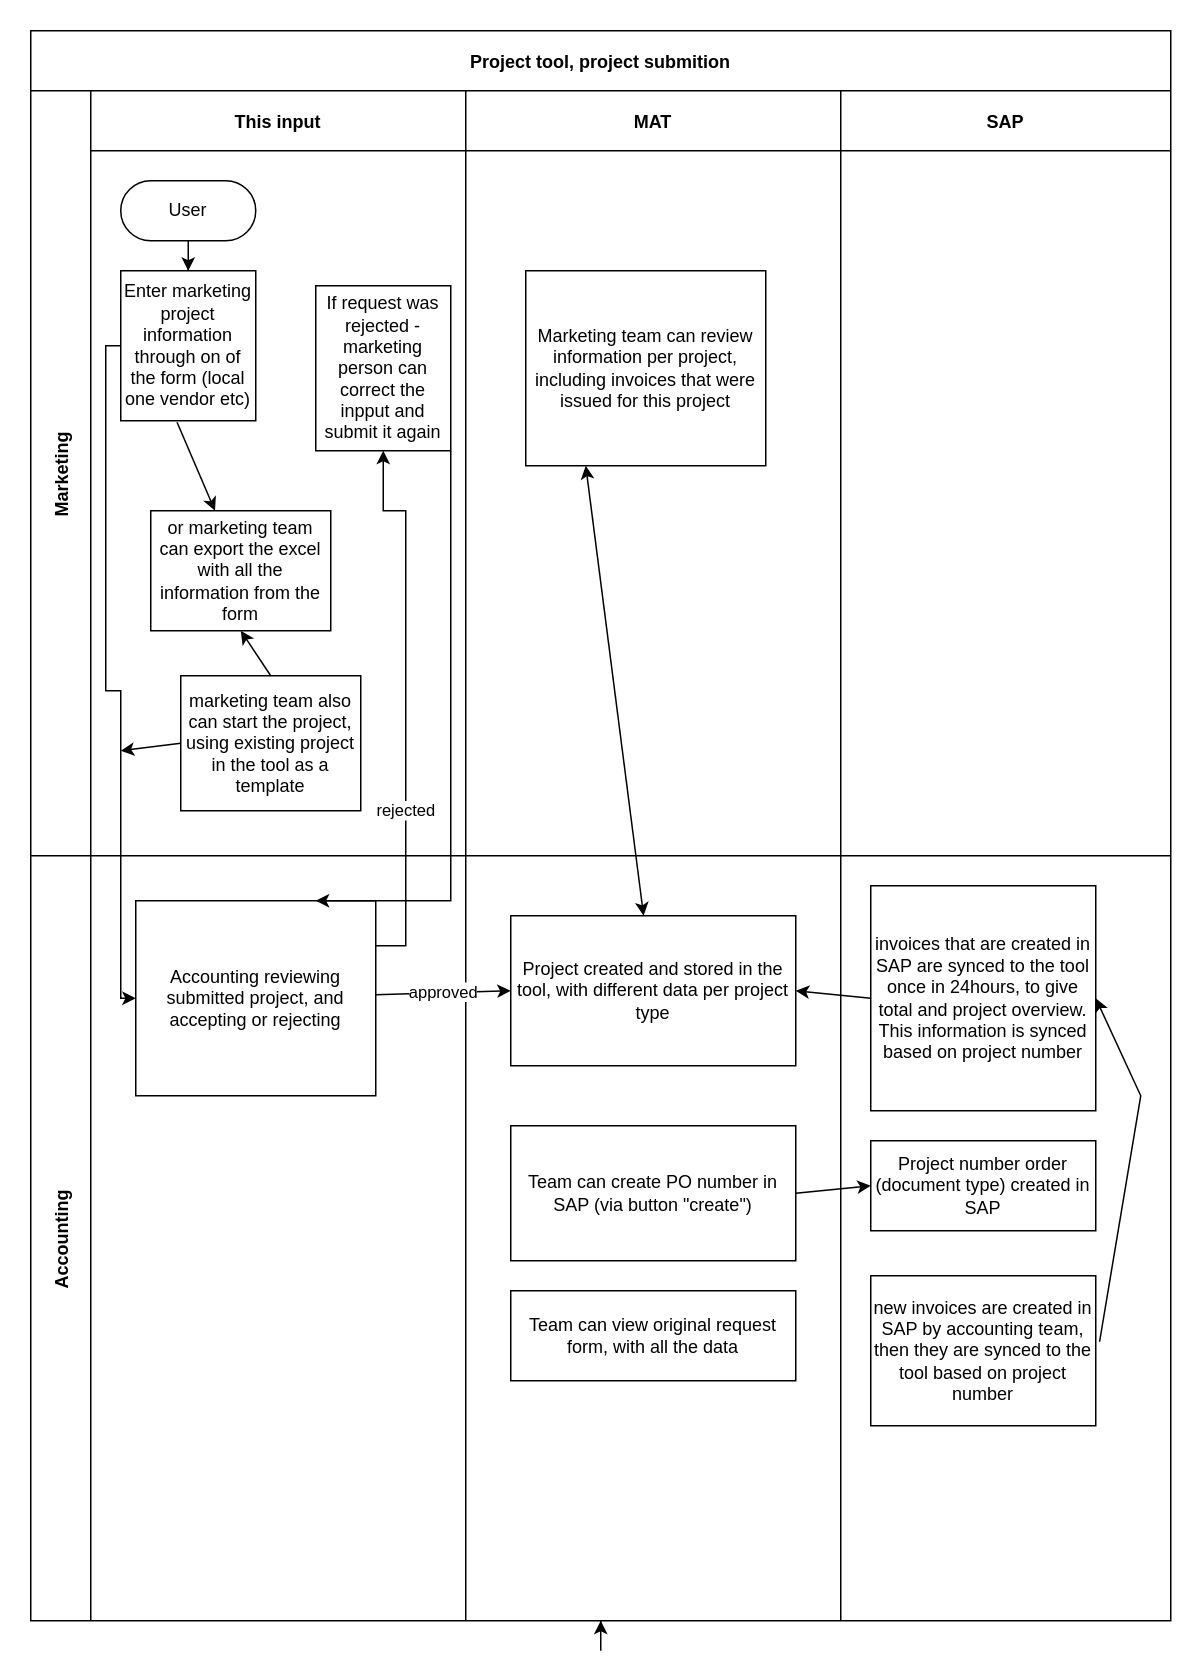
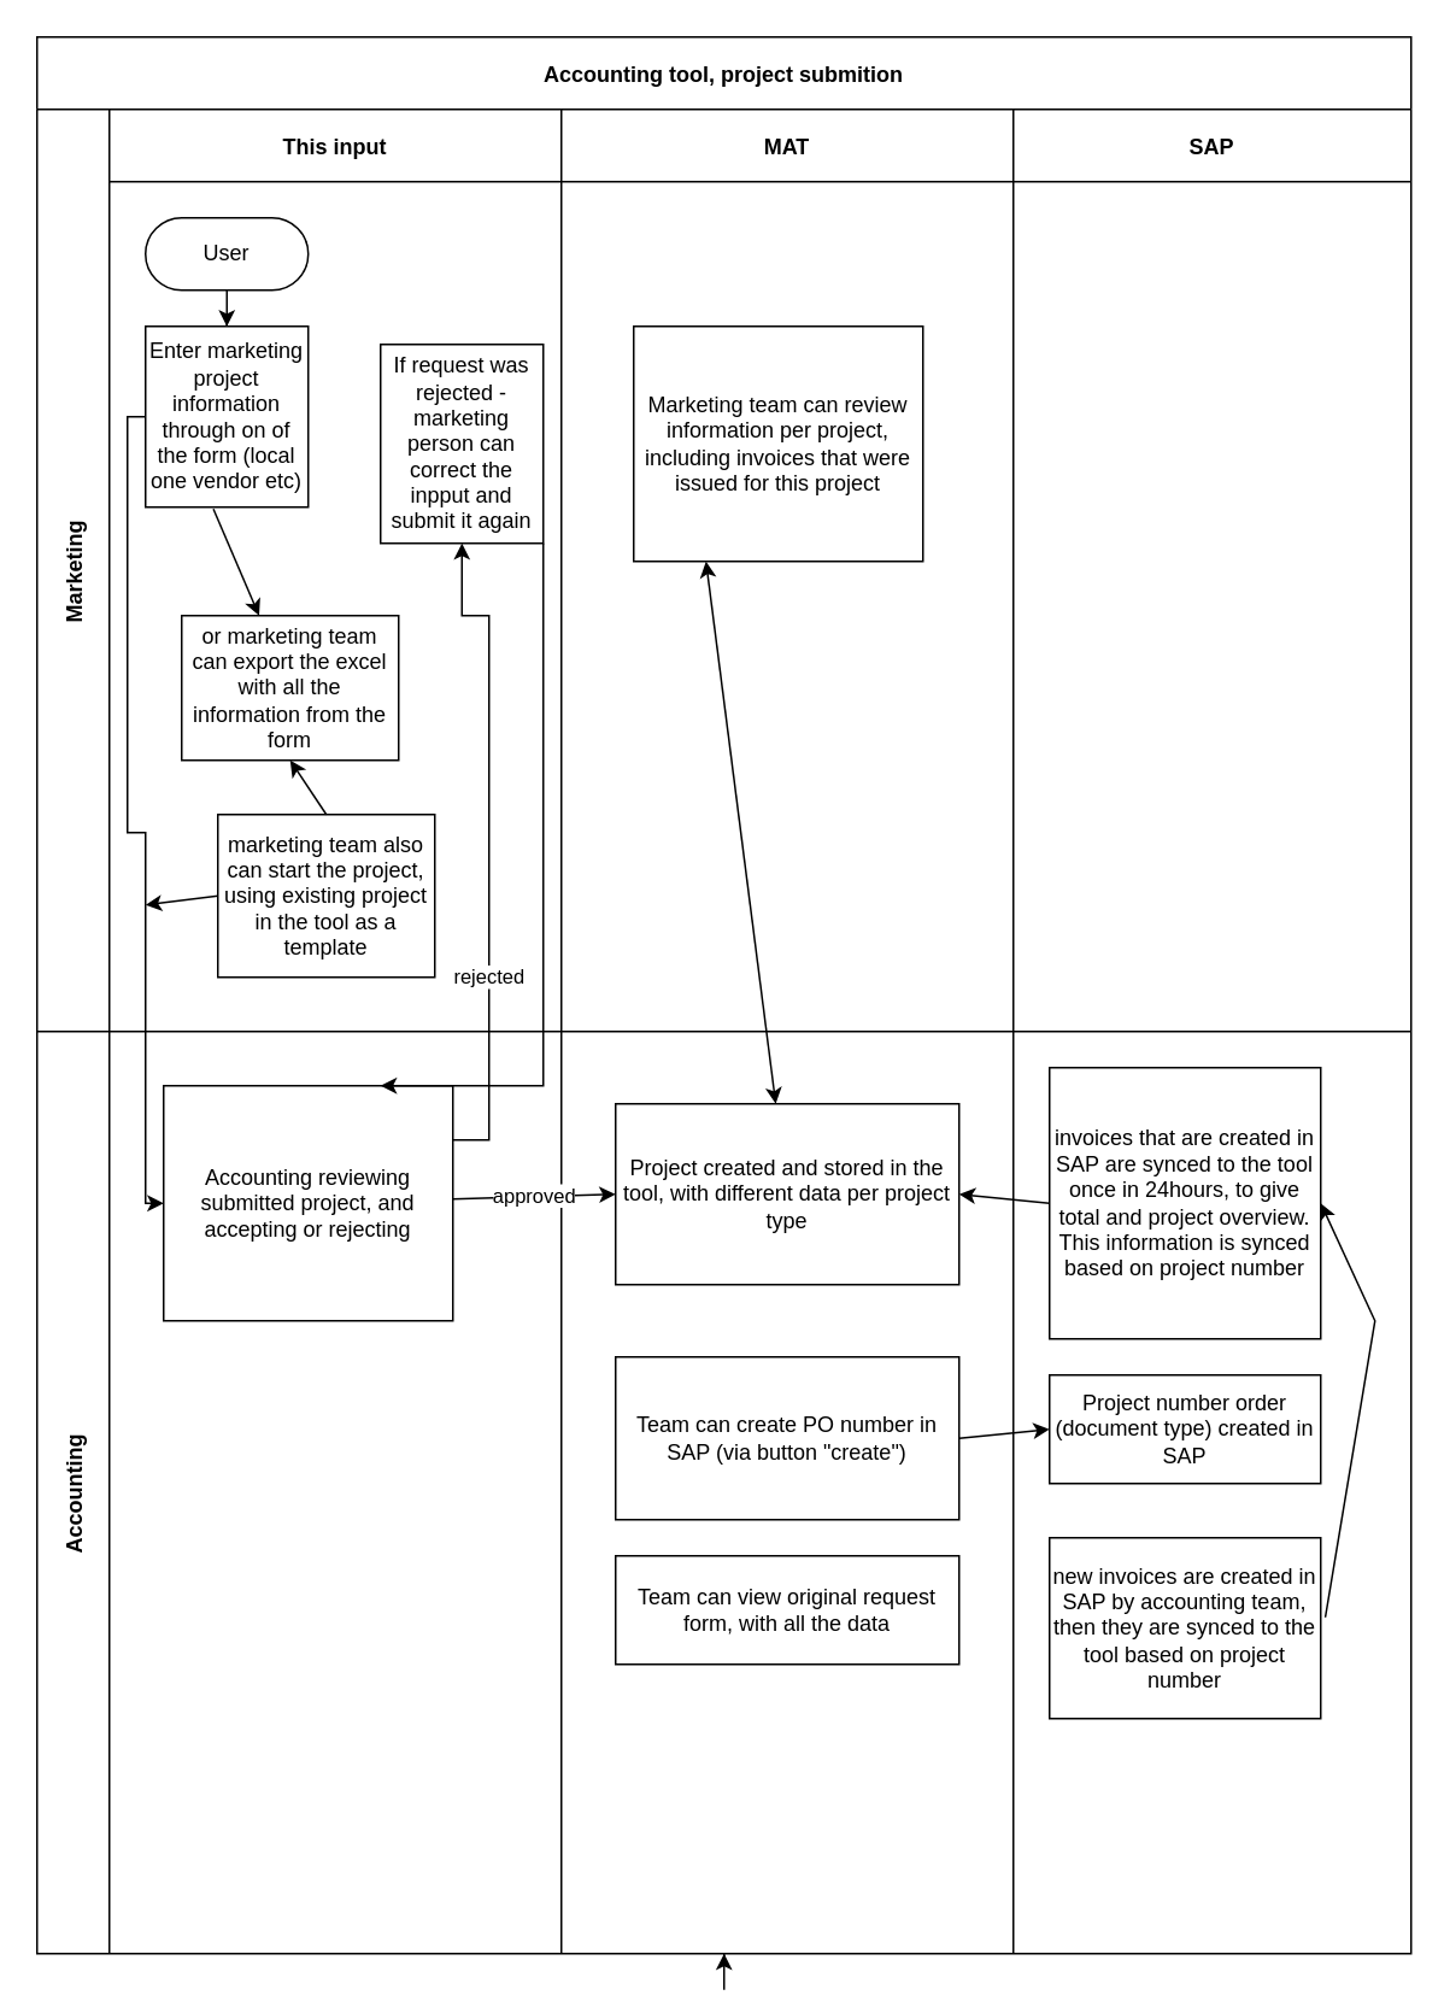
  <mxCell id="0" />
  <mxCell id="1" parent="0" />
  <mxCell id="2" style="edgeStyle=orthogonalEdgeStyle;rounded=0;orthogonalLoop=1;jettySize=auto;html=1;" edge="1" parent="1" source="3"><mxGeometry relative="1" as="geometry"><mxPoint x="400" y="1080" as="targetPoint" /></mxGeometry></mxCell>
- <mxCell id="3" value="Project tool, project submition" style="shape=table;childLayout=tableLayout;startSize=40;collapsible=0;recursiveResize=0;expand=0;fillColor=none;fontStyle=1" parent="1" vertex="1"><mxGeometry x="20" y="20" width="760" height="1060" as="geometry" /></mxCell>
+ <mxCell id="3" value="Accounting tool, project submition" style="shape=table;childLayout=tableLayout;startSize=40;collapsible=0;recursiveResize=0;expand=0;fillColor=none;fontStyle=1" parent="1" vertex="1"><mxGeometry x="20" y="20" width="760" height="1060" as="geometry" /></mxCell>
  <mxCell id="4" value="" style="edgeStyle=orthogonalEdgeStyle;rounded=0;orthogonalLoop=1;jettySize=auto;html=1;" parent="3" source="9" target="20" edge="1"><mxGeometry relative="1" as="geometry"><Array as="points"><mxPoint x="50" y="210" /><mxPoint x="50" y="440" /><mxPoint x="60" y="440" /><mxPoint x="60" y="645" /></Array></mxGeometry></mxCell>
  <mxCell id="5" value="Marketing" style="shape=tableRow;horizontal=0;swimlaneHead=0;swimlaneBody=0;top=0;left=0;bottom=0;right=0;fillColor=none;points=[[0,0.5],[1,0.5]];portConstraint=eastwest;startSize=40;collapsible=0;recursiveResize=0;expand=0;fontStyle=1;" parent="3" vertex="1"><mxGeometry y="40" width="760" height="510" as="geometry" /></mxCell>
  <mxCell id="6" value="This input" style="swimlane;swimlaneHead=0;swimlaneBody=0;connectable=0;fillColor=none;startSize=40;collapsible=0;recursiveResize=0;expand=0;fontStyle=1;" parent="5" vertex="1"><mxGeometry x="40" width="250" height="510" as="geometry"><mxRectangle width="250" height="510" as="alternateBounds" /></mxGeometry></mxCell>
  <mxCell id="7" style="edgeStyle=orthogonalEdgeStyle;rounded=0;orthogonalLoop=1;jettySize=auto;html=1;" parent="6" source="8" target="9" edge="1"><mxGeometry relative="1" as="geometry" /></mxCell>
  <mxCell id="8" value="User" style="rounded=1;whiteSpace=wrap;html=1;arcSize=50;" parent="6" vertex="1"><mxGeometry x="20" y="60" width="90" height="40" as="geometry" /></mxCell>
  <mxCell id="9" value="Enter marketing project information through on of the form (local one vendor etc)" style="rounded=0;whiteSpace=wrap;html=1;" parent="6" vertex="1"><mxGeometry x="20" y="120" width="90" height="100" as="geometry" /></mxCell>
  <mxCell id="10" value="If request was rejected - marketing person can correct the inpput and submit it again" style="rounded=0;whiteSpace=wrap;html=1;" parent="6" vertex="1"><mxGeometry x="150" y="130" width="90" height="110" as="geometry" /></mxCell>
  <mxCell id="11" value="marketing team also can start the project, using existing project in the tool as a template" style="rounded=0;whiteSpace=wrap;html=1;" vertex="1" parent="6"><mxGeometry x="60" y="390" width="120" height="90" as="geometry" /></mxCell>
  <mxCell id="12" value="or marketing team can export the excel with all the information from the form" style="rounded=0;whiteSpace=wrap;html=1;" vertex="1" parent="6"><mxGeometry x="40" y="280" width="120" height="80" as="geometry" /></mxCell>
  <mxCell id="13" value="" style="endArrow=classic;html=1;rounded=0;exitX=0.417;exitY=1.01;exitDx=0;exitDy=0;exitPerimeter=0;" edge="1" parent="6" source="9" target="12"><mxGeometry width="50" height="50" relative="1" as="geometry"><mxPoint x="230" y="580" as="sourcePoint" /><mxPoint x="70" y="260" as="targetPoint" /></mxGeometry></mxCell>
  <mxCell id="14" value="" style="endArrow=classic;html=1;rounded=0;exitX=0.5;exitY=0;exitDx=0;exitDy=0;entryX=0.5;entryY=1;entryDx=0;entryDy=0;" edge="1" parent="6" source="11" target="12"><mxGeometry width="50" height="50" relative="1" as="geometry"><mxPoint x="230" y="550" as="sourcePoint" /><mxPoint x="280" y="500" as="targetPoint" /></mxGeometry></mxCell>
  <mxCell id="15" value="MAT" style="swimlane;swimlaneHead=0;swimlaneBody=0;connectable=0;fillColor=none;startSize=40;collapsible=0;recursiveResize=0;expand=0;fontStyle=1;" parent="5" vertex="1"><mxGeometry x="290" width="250" height="510" as="geometry"><mxRectangle width="250" height="510" as="alternateBounds" /></mxGeometry></mxCell>
  <mxCell id="16" value="Marketing team can review information per project, including invoices that were issued for this project" style="rounded=0;whiteSpace=wrap;html=1;" parent="15" vertex="1"><mxGeometry x="40" y="120" width="160" height="130" as="geometry" /></mxCell>
  <mxCell id="17" value="SAP" style="swimlane;swimlaneHead=0;swimlaneBody=0;connectable=0;fillColor=none;startSize=40;collapsible=0;recursiveResize=0;expand=0;fontStyle=1;" parent="5" vertex="1"><mxGeometry x="540" width="220" height="510" as="geometry"><mxRectangle width="220" height="510" as="alternateBounds" /></mxGeometry></mxCell>
  <mxCell id="18" value="Accounting" style="shape=tableRow;horizontal=0;swimlaneHead=0;swimlaneBody=0;top=0;left=0;bottom=0;right=0;fillColor=none;points=[[0,0.5],[1,0.5]];portConstraint=eastwest;startSize=40;collapsible=0;recursiveResize=0;expand=0;fontStyle=1;" parent="3" vertex="1"><mxGeometry y="550" width="760" height="510" as="geometry" /></mxCell>
  <mxCell id="19" value="" style="swimlane;swimlaneHead=0;swimlaneBody=0;connectable=0;fillColor=none;startSize=0;collapsible=0;recursiveResize=0;expand=0;fontStyle=1;" parent="18" vertex="1"><mxGeometry x="40" width="250" height="510" as="geometry"><mxRectangle width="250" height="510" as="alternateBounds" /></mxGeometry></mxCell>
  <mxCell id="20" value="Accounting reviewing submitted project, and accepting or rejecting" style="rounded=0;whiteSpace=wrap;html=1;" parent="19" vertex="1"><mxGeometry x="30" y="30" width="160" height="130" as="geometry" /></mxCell>
  <mxCell id="21" value="" style="swimlane;swimlaneHead=0;swimlaneBody=0;connectable=0;fillColor=none;startSize=0;collapsible=0;recursiveResize=0;expand=0;fontStyle=1;" parent="18" vertex="1"><mxGeometry x="290" width="250" height="510" as="geometry"><mxRectangle width="250" height="510" as="alternateBounds" /></mxGeometry></mxCell>
  <mxCell id="22" value="Project created and stored in the tool, with different data per project type" style="whiteSpace=wrap;html=1;" vertex="1" parent="21"><mxGeometry x="30" y="40" width="190" height="100" as="geometry" /></mxCell>
  <mxCell id="23" value="Team can create PO number in SAP (via button &quot;create&quot;)" style="rounded=0;whiteSpace=wrap;html=1;" vertex="1" parent="21"><mxGeometry x="30" y="180" width="190" height="90" as="geometry" /></mxCell>
  <mxCell id="24" value="Team can view original request form, with all the data" style="rounded=0;whiteSpace=wrap;html=1;" vertex="1" parent="21"><mxGeometry x="30" y="290" width="190" height="60" as="geometry" /></mxCell>
  <mxCell id="25" value="" style="swimlane;swimlaneHead=0;swimlaneBody=0;connectable=0;fillColor=none;startSize=0;collapsible=0;recursiveResize=0;expand=0;fontStyle=1;" parent="18" vertex="1"><mxGeometry x="540" width="220" height="510" as="geometry"><mxRectangle width="220" height="510" as="alternateBounds" /></mxGeometry></mxCell>
  <mxCell id="26" value="invoices that are created in SAP are synced to the tool once in 24hours, to give total and project overview. This information is synced based on project number" style="whiteSpace=wrap;html=1;aspect=fixed;" vertex="1" parent="25"><mxGeometry x="20" y="20" width="150" height="150" as="geometry" /></mxCell>
  <mxCell id="27" value="Project number order (document type) created in SAP" style="rounded=0;whiteSpace=wrap;html=1;" vertex="1" parent="25"><mxGeometry x="20" y="190" width="150" height="60" as="geometry" /></mxCell>
  <mxCell id="28" value="new invoices are created in SAP by accounting team, then they are synced to the tool based on project number" style="rounded=0;whiteSpace=wrap;html=1;" vertex="1" parent="25"><mxGeometry x="20" y="280" width="150" height="100" as="geometry" /></mxCell>
  <mxCell id="29" value="" style="endArrow=classic;html=1;rounded=0;exitX=1.017;exitY=0.44;exitDx=0;exitDy=0;exitPerimeter=0;entryX=1;entryY=0.5;entryDx=0;entryDy=0;" edge="1" parent="25" source="28" target="26"><mxGeometry width="50" height="50" relative="1" as="geometry"><mxPoint x="-270" y="-30" as="sourcePoint" /><mxPoint x="-220" y="-80" as="targetPoint" /><Array as="points"><mxPoint x="200" y="160" /></Array></mxGeometry></mxCell>
  <mxCell id="30" value="" style="endArrow=classic;html=1;rounded=0;exitX=0;exitY=0.5;exitDx=0;exitDy=0;entryX=1;entryY=0.25;entryDx=0;entryDy=0;" edge="1" parent="18" source="26"><mxGeometry width="50" height="50" relative="1" as="geometry"><mxPoint x="540" y="100" as="sourcePoint" /><mxPoint x="510" y="90" as="targetPoint" /></mxGeometry></mxCell>
  <mxCell id="31" value="approved" style="endArrow=classic;html=1;rounded=0;entryX=0;entryY=0.5;entryDx=0;entryDy=0;" edge="1" parent="18" source="20" target="22"><mxGeometry width="50" height="50" relative="1" as="geometry"><mxPoint x="350" y="-130" as="sourcePoint" /><mxPoint x="320" y="-100" as="targetPoint" /></mxGeometry></mxCell>
  <mxCell id="32" value="" style="endArrow=classic;html=1;rounded=0;exitX=1;exitY=0.5;exitDx=0;exitDy=0;entryX=0;entryY=0.5;entryDx=0;entryDy=0;" edge="1" parent="18" source="23" target="27"><mxGeometry width="50" height="50" relative="1" as="geometry"><mxPoint x="270" y="40" as="sourcePoint" /><mxPoint x="320" y="-10" as="targetPoint" /></mxGeometry></mxCell>
  <mxCell id="33" value="rejected" style="edgeStyle=orthogonalEdgeStyle;rounded=0;orthogonalLoop=1;jettySize=auto;html=1;" parent="3" source="20" target="10" edge="1"><mxGeometry x="-0.4" relative="1" as="geometry"><Array as="points"><mxPoint x="250" y="610" /><mxPoint x="250" y="320" /><mxPoint x="235" y="320" /></Array><mxPoint as="offset" /></mxGeometry></mxCell>
  <mxCell id="34" value="" style="edgeStyle=orthogonalEdgeStyle;rounded=0;orthogonalLoop=1;jettySize=auto;html=1;entryX=0.75;entryY=0;entryDx=0;entryDy=0;" parent="3" source="10" target="20" edge="1"><mxGeometry relative="1" as="geometry"><mxPoint x="355" y="330" as="targetPoint" /><Array as="points"><mxPoint x="280" y="580" /></Array></mxGeometry></mxCell>
  <mxCell id="35" value="" style="endArrow=classic;startArrow=classic;html=1;rounded=0;entryX=0.25;entryY=1;entryDx=0;entryDy=0;" edge="1" parent="3" source="22" target="16"><mxGeometry width="50" height="50" relative="1" as="geometry"><mxPoint x="360" y="360" as="sourcePoint" /><mxPoint x="400" y="310" as="targetPoint" /></mxGeometry></mxCell>
  <mxCell id="36" value="" style="endArrow=classic;html=1;rounded=0;exitX=0;exitY=0.5;exitDx=0;exitDy=0;" edge="1" parent="1" source="11"><mxGeometry width="50" height="50" relative="1" as="geometry"><mxPoint x="290" y="1630" as="sourcePoint" /><mxPoint x="80" y="500" as="targetPoint" /></mxGeometry></mxCell>
